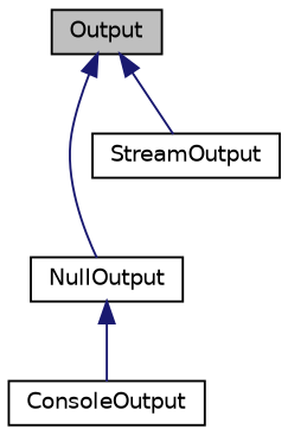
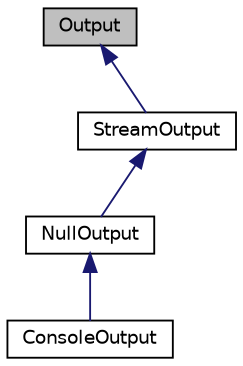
  digraph {
    node [color=black fillcolor=white fontname=Helvetica fontsize=10 shape=record style=filled]
    edge [color=midnightblue dir=back fontname=Helvetica fontsize=10 labelfontname=Helvetica labelfontsize=10 style=solid]
    n1 [fillcolor=grey75 fontcolor=black height=0.2 label=Output width=0.4]
    n2 [height=0.2 label=NullOutput width=0.4]
    n3 [height=0.2 label=StreamOutput width=0.4]
    n4 [height=0.2 label=ConsoleOutput width=0.4]
-   n1 -> n2
+   n3 -> n2
    n1 -> n3
    n2 -> n4
  }
